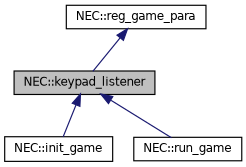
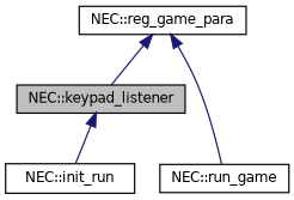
  digraph {
    node [color=black fillcolor=white fontname=Helvetica fontsize=10 shape=record style=filled]
    edge [color=midnightblue dir=back fontname=Helvetica fontsize=10 labelfontname=Helvetica labelfontsize=10 style=solid]
    n1 [fillcolor=grey75 fontcolor=black height=0.2 label="NEC::keypad_listener" width=0.4]
-   n2 [height=0.2 label="NEC::init_game" width=0.4]
+   n2 [height=0.2 label="NEC::init_run" width=0.4]
    n3 [height=0.2 label="NEC::run_game" width=0.4]
    n4 [height=0.2 label="NEC::reg_game_para" width=0.4]
    n1 -> n2
-   n1 -> n3
+   n4 -> n3
    n4 -> n1
  }
